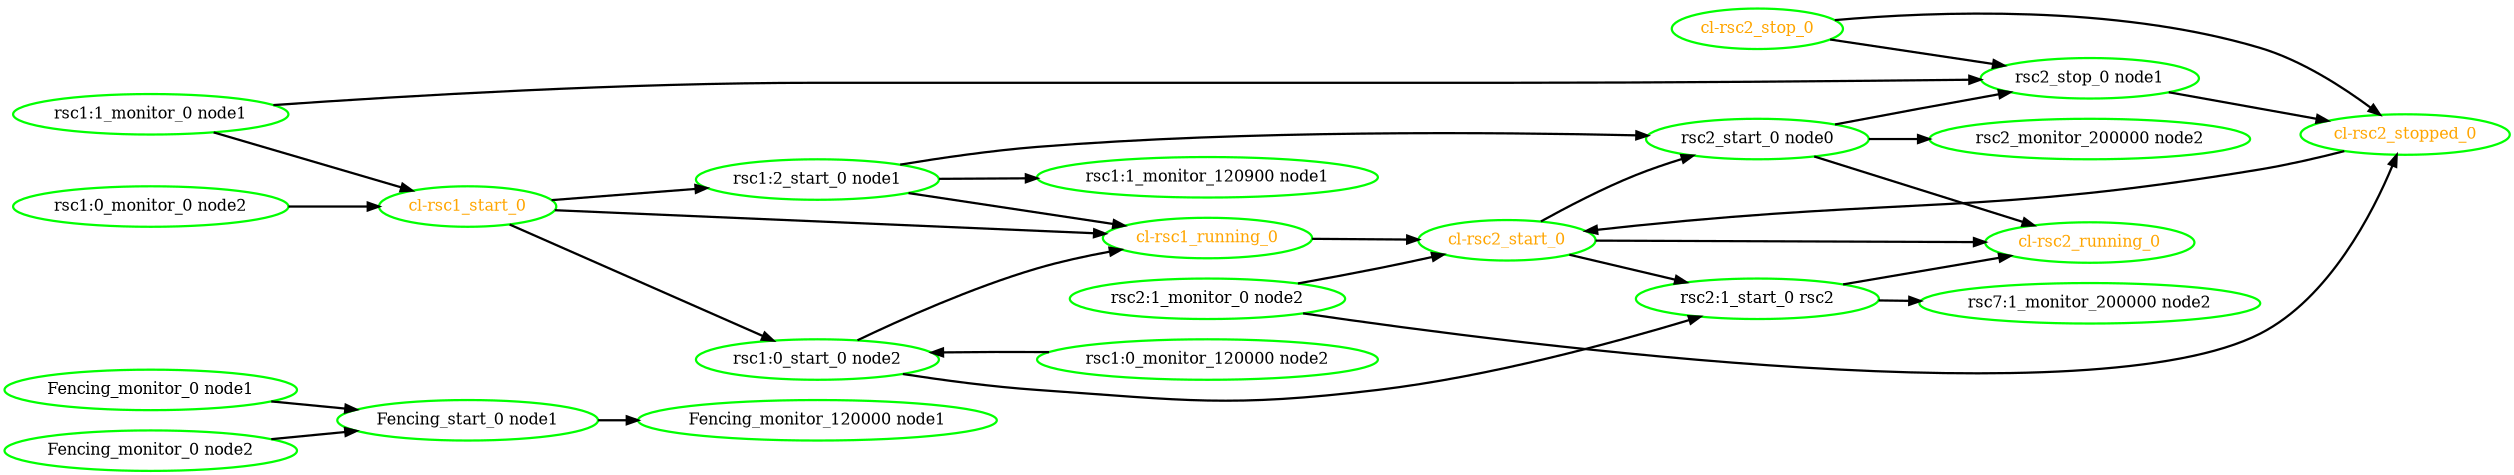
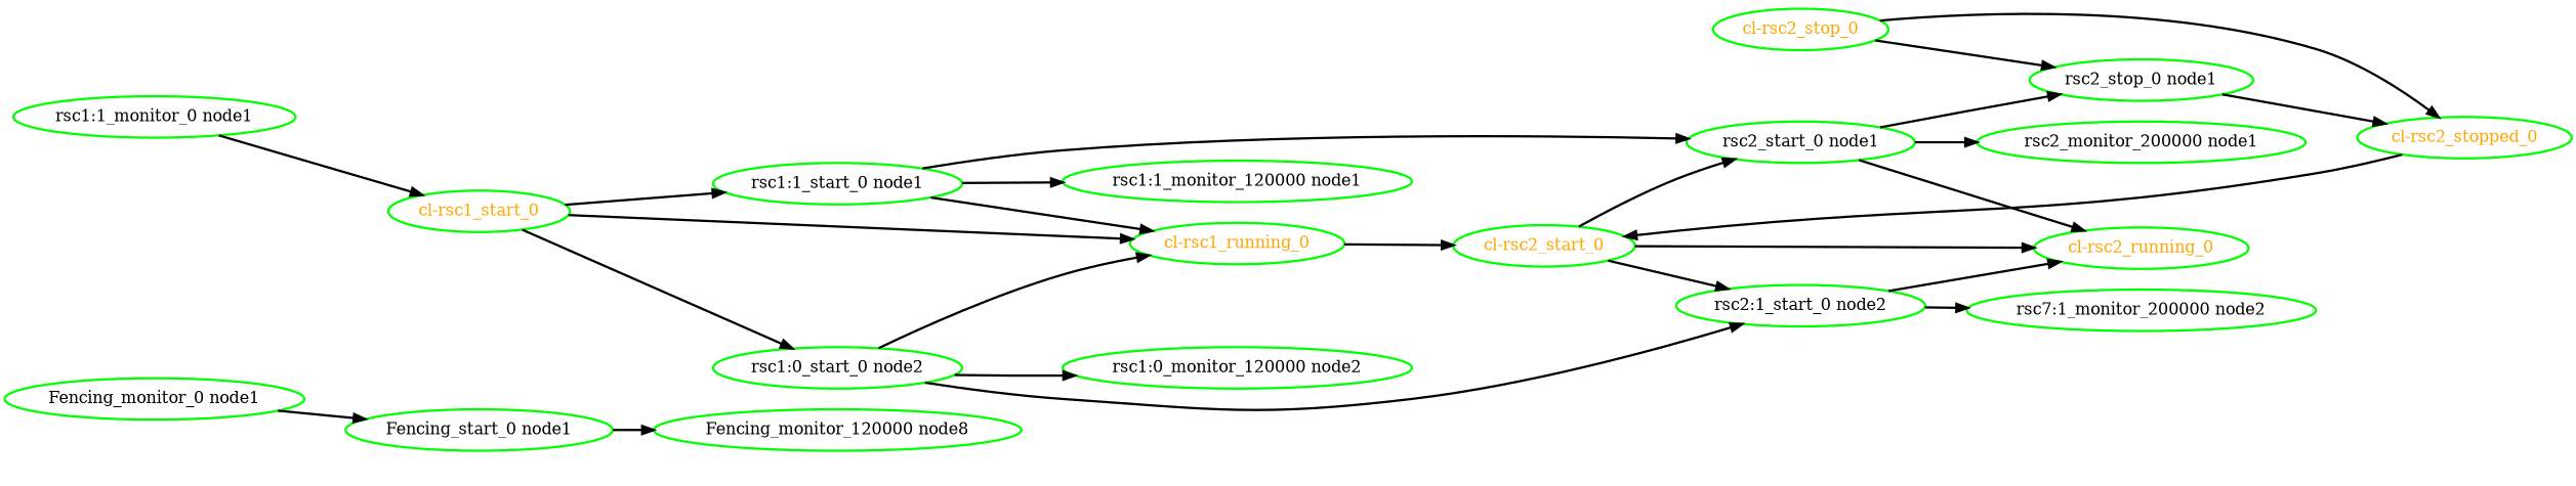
  digraph {
    rankdir=LR
    node [color=green fontcolor=black style=bold]
    edge [style=bold]
    "Fencing_monitor_0 node1"
    "Fencing_start_0 node1"
-   "Fencing_monitor_120000 node1"
-   "Fencing_monitor_0 node2"
+   "Fencing_monitor_120000 node1" [label="Fencing_monitor_120000 node8"]
    "cl-rsc1_running_0" [fontcolor=orange]
    "cl-rsc2_start_0" [fontcolor=orange]
    "cl-rsc2_running_0" [fontcolor=orange]
-   "rsc2:1_start_0 node2" [label="rsc2:1_start_0 rsc2"]
-   "rsc2_start_0 node1" [label="rsc2_start_0 node0"]
+   "rsc2:1_start_0 node2"
+   "rsc2_start_0 node1"
    n10 [label="rsc7:1_monitor_200000 node2"]
-   "rsc2_monitor_200000 node1" [label="rsc2_monitor_200000 node2"]
+   "rsc2_monitor_200000 node1"
    "rsc2_stop_0 node1"
    "cl-rsc1_start_0" [fontcolor=orange]
    "rsc1:0_start_0 node2"
-   "rsc1:1_start_0 node1" [label="rsc1:2_start_0 node1"]
+   "rsc1:1_start_0 node1"
    "rsc1:0_monitor_120000 node2"
-   "rsc1:1_monitor_120000 node1" [label="rsc1:1_monitor_120900 node1"]
+   "rsc1:1_monitor_120000 node1"
    "cl-rsc2_stop_0" [fontcolor=orange]
    "cl-rsc2_stopped_0" [fontcolor=orange]
-   "rsc1:0_monitor_0 node2"
    "rsc1:1_monitor_0 node1"
-   "rsc2:1_monitor_0 node2"
    "Fencing_monitor_0 node1" -> "Fencing_start_0 node1"
    "Fencing_start_0 node1" -> "Fencing_monitor_120000 node1"
-   "Fencing_monitor_0 node2" -> "Fencing_start_0 node1"
    "cl-rsc1_running_0" -> "cl-rsc2_start_0"
    "cl-rsc2_start_0" -> "cl-rsc2_running_0"
    "cl-rsc2_start_0" -> "rsc2:1_start_0 node2"
    "cl-rsc2_start_0" -> "rsc2_start_0 node1"
    "rsc2:1_start_0 node2" -> "cl-rsc2_running_0"
    "rsc2:1_start_0 node2" -> n10
    "rsc2_start_0 node1" -> "cl-rsc2_running_0"
    "rsc2_start_0 node1" -> "rsc2_monitor_200000 node1"
    "rsc2_start_0 node1" -> "rsc2_stop_0 node1"
    "rsc2_stop_0 node1" -> "cl-rsc2_stopped_0"
    "cl-rsc1_start_0" -> "cl-rsc1_running_0"
    "cl-rsc1_start_0" -> "rsc1:0_start_0 node2"
    "cl-rsc1_start_0" -> "rsc1:1_start_0 node1"
    "rsc1:0_start_0 node2" -> "cl-rsc1_running_0"
    "rsc1:0_start_0 node2" -> "rsc2:1_start_0 node2"
-   "rsc1:0_monitor_120000 node2" -> "rsc1:0_start_0 node2"
+   "rsc1:0_start_0 node2" -> "rsc1:0_monitor_120000 node2"
    "rsc1:1_start_0 node1" -> "cl-rsc1_running_0"
    "rsc1:1_start_0 node1" -> "rsc2_start_0 node1"
    "rsc1:1_start_0 node1" -> "rsc1:1_monitor_120000 node1"
    "cl-rsc2_stop_0" -> "rsc2_stop_0 node1"
    "cl-rsc2_stop_0" -> "cl-rsc2_stopped_0"
    "cl-rsc2_stopped_0" -> "cl-rsc2_start_0"
-   "rsc1:0_monitor_0 node2" -> "cl-rsc1_start_0"
-   "rsc1:1_monitor_0 node1" -> "rsc2_stop_0 node1"
    "rsc1:1_monitor_0 node1" -> "cl-rsc1_start_0"
-   "rsc2:1_monitor_0 node2" -> "cl-rsc2_start_0"
-   "rsc2:1_monitor_0 node2" -> "cl-rsc2_stopped_0"
  }
